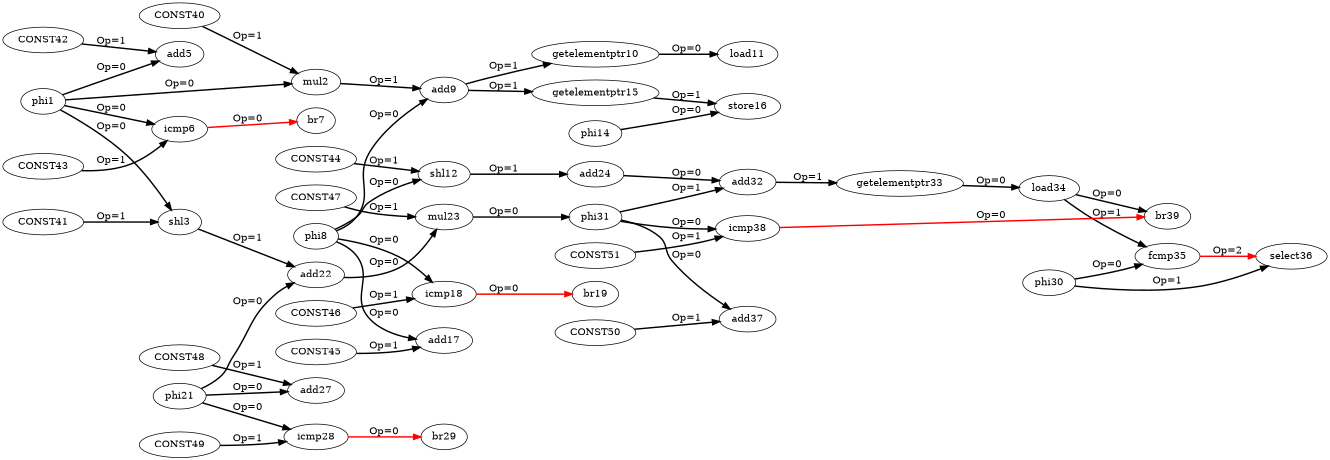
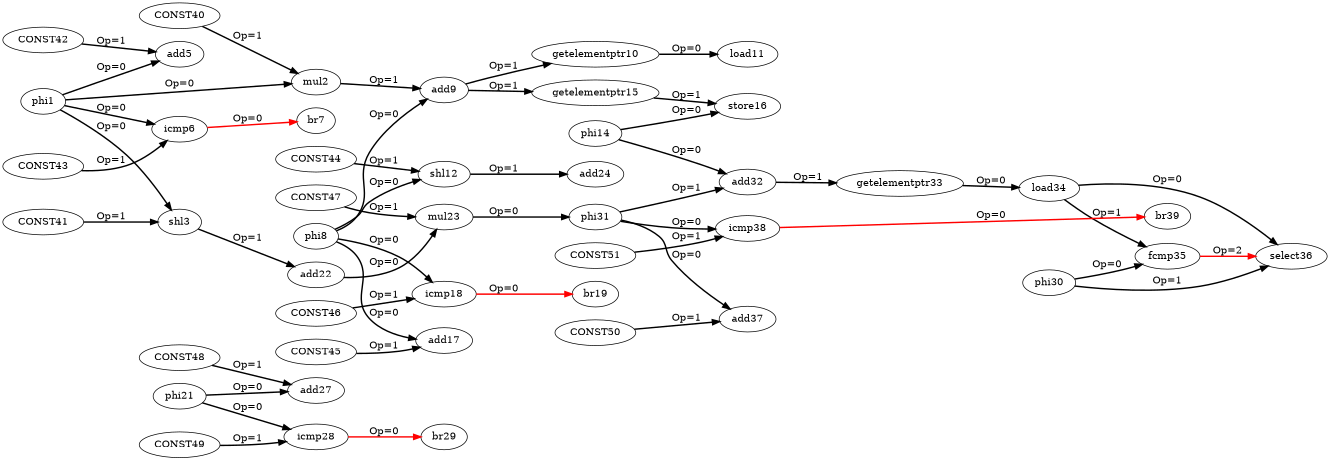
  digraph {
    rankdir=LR
    edge [color=black style=bold]
    phi1
    icmp6
    add5
    shl3
    mul2
    br7
    add22
    add9
    mul23
    getelementptr15
    getelementptr10
    CONST40
    store16
    load11
    CONST41
    phi31
    CONST42
    CONST43
    phi8
    icmp18
    add17
    shl12
    br19
    add24
    add32
    CONST44
    getelementptr33
    phi14
    CONST45
    CONST46
    phi21
    icmp28
    add27
    br29
    CONST47
    load34
    CONST48
    CONST49
    phi30
    select36
    fcmp35
    icmp38
    add37
    br39
    CONST50
    CONST51
    subgraph cluster_1 {
      label=level3
      style=dashed
      subgraph cluster_2 {
        label=level2
        style=dashed
        subgraph cluster_3 {
          label=level1
          style=dashed
          subgraph cluster_4 {
            label=level0
            style=dashed
          }
        }
      }
    }
    phi1 -> icmp6 [label="Op=0"]
    phi1 -> add5 [label="Op=0"]
    phi1 -> shl3 [label="Op=0"]
    phi1 -> mul2 [label="Op=0"]
    icmp6 -> br7 [color=red label="Op=0"]
    shl3 -> add22 [label="Op=1"]
    mul2 -> add9 [label="Op=1"]
    add22 -> mul23 [label="Op=0"]
    add9 -> getelementptr15 [label="Op=1"]
    add9 -> getelementptr10 [label="Op=1"]
    mul23 -> phi31 [label="Op=0"]
    getelementptr15 -> store16 [label="Op=1"]
    getelementptr10 -> load11 [label="Op=0"]
    CONST40 -> mul2 [label="Op=1"]
    CONST41 -> shl3 [label="Op=1"]
    phi31 -> add32 [label="Op=1"]
    phi31 -> icmp38 [label="Op=0"]
    phi31 -> add37 [label="Op=0"]
    CONST42 -> add5 [label="Op=1"]
    CONST43 -> icmp6 [label="Op=1"]
    phi8 -> add9 [label="Op=0"]
    phi8 -> icmp18 [label="Op=0"]
    phi8 -> add17 [label="Op=0"]
    phi8 -> shl12 [label="Op=0"]
    icmp18 -> br19 [color=red label="Op=0"]
    shl12 -> add24 [label="Op=1"]
-   add24 -> add32 [label="Op=0"]
+   phi14 -> add32 [label="Op=0"]
    add32 -> getelementptr33 [label="Op=1"]
    CONST44 -> shl12 [label="Op=1"]
    getelementptr33 -> load34 [label="Op=0"]
    phi14 -> store16 [label="Op=0"]
    CONST45 -> add17 [label="Op=1"]
    CONST46 -> icmp18 [label="Op=1"]
-   phi21 -> add22 [label="Op=0"]
    phi21 -> icmp28 [label="Op=0"]
    phi21 -> add27 [label="Op=0"]
    icmp28 -> br29 [color=red label="Op=0"]
    CONST47 -> mul23 [label="Op=1"]
-   load34 -> br39 [label="Op=0"]
+   load34 -> select36 [label="Op=0"]
    load34 -> fcmp35 [label="Op=1"]
    CONST48 -> add27 [label="Op=1"]
    CONST49 -> icmp28 [label="Op=1"]
    phi30 -> select36 [label="Op=1"]
    phi30 -> fcmp35 [label="Op=0"]
    fcmp35 -> select36 [color=red label="Op=2"]
    icmp38 -> br39 [color=red label="Op=0"]
    CONST50 -> add37 [label="Op=1"]
    CONST51 -> icmp38 [label="Op=1"]
  }
